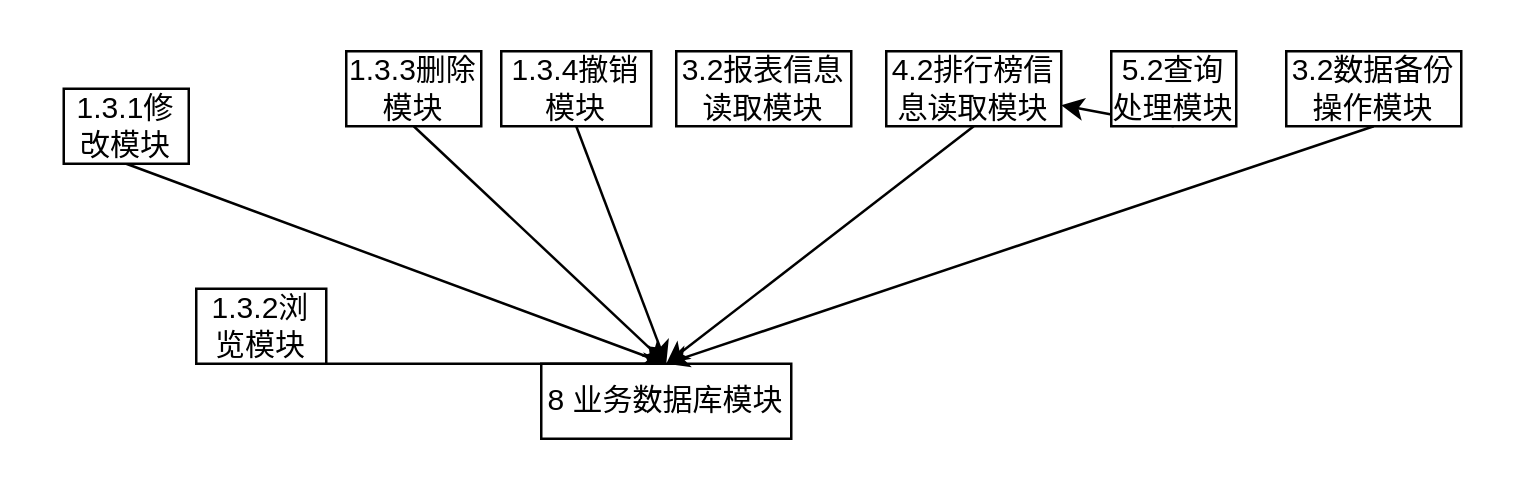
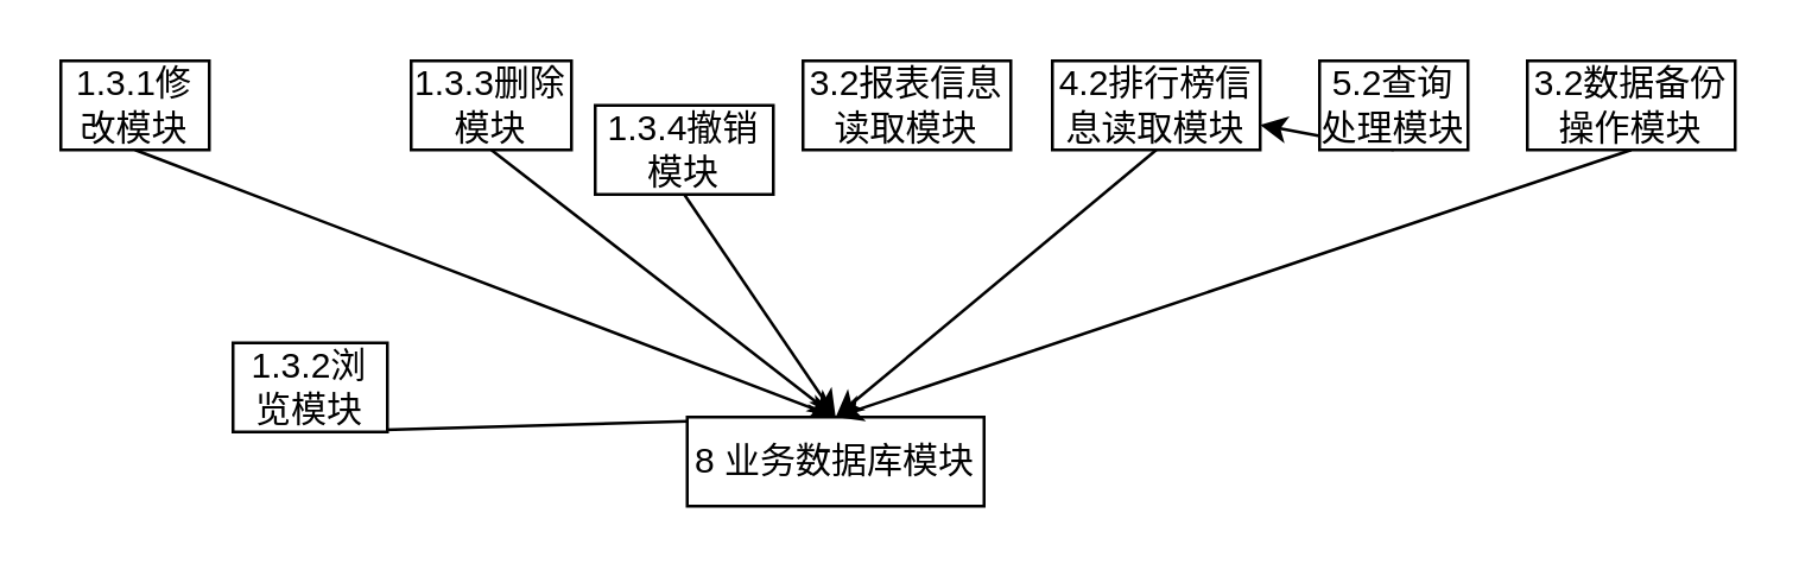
  <mxCell id="0" />
  <mxCell id="1" parent="0" />
  <mxCell id="2" style="rounded=0;orthogonalLoop=1;jettySize=auto;html=1;exitX=0.5;exitY=1;exitDx=0;exitDy=0;entryX=0.5;entryY=0;entryDx=0;entryDy=0;" edge="1" parent="1" source="3" target="10"><mxGeometry relative="1" as="geometry" /></mxCell>
  <mxCell id="3" value="1.3.3删除模块" style="rounded=0;whiteSpace=wrap;html=1;" vertex="1" parent="1"><mxGeometry x="138" y="20" width="54" height="30" as="geometry" /></mxCell>
  <mxCell id="4" style="rounded=0;orthogonalLoop=1;jettySize=auto;html=1;exitX=0.5;exitY=1;exitDx=0;exitDy=0;entryX=0.5;entryY=0;entryDx=0;entryDy=0;" edge="1" parent="1" source="5" target="10"><mxGeometry relative="1" as="geometry" /></mxCell>
  <mxCell id="5" value="1.3.2浏览模块" style="rounded=0;whiteSpace=wrap;html=1;" vertex="1" parent="1"><mxGeometry x="78" y="115" width="52" height="30" as="geometry" /></mxCell>
  <mxCell id="6" style="rounded=0;orthogonalLoop=1;jettySize=auto;html=1;exitX=0.5;exitY=1;exitDx=0;exitDy=0;entryX=0.5;entryY=0;entryDx=0;entryDy=0;" edge="1" parent="1" source="7" target="10"><mxGeometry relative="1" as="geometry" /></mxCell>
- <mxCell id="7" value="1.3.1修改模块" style="rounded=0;whiteSpace=wrap;html=1;" vertex="1" parent="1"><mxGeometry x="25" y="35" width="50" height="30" as="geometry" /></mxCell>
+ <mxCell id="7" value="1.3.1修改模块" style="rounded=0;whiteSpace=wrap;html=1;" vertex="1" parent="1"><mxGeometry x="20" y="20" width="50" height="30" as="geometry" /></mxCell>
  <mxCell id="8" style="rounded=0;orthogonalLoop=1;jettySize=auto;html=1;exitX=0.5;exitY=1;exitDx=0;exitDy=0;entryX=0.5;entryY=0;entryDx=0;entryDy=0;" edge="1" parent="1" source="9" target="10"><mxGeometry relative="1" as="geometry" /></mxCell>
- <mxCell id="9" value="1.3.4撤销模块" style="rounded=0;whiteSpace=wrap;html=1;" vertex="1" parent="1"><mxGeometry x="200" y="20" width="60" height="30" as="geometry" /></mxCell>
- <mxCell id="10" value="8 业务数据库模块" style="rounded=0;whiteSpace=wrap;html=1;" vertex="1" parent="1"><mxGeometry x="216" y="145" width="100" height="30" as="geometry" /></mxCell>
+ <mxCell id="9" value="1.3.4撤销模块" style="rounded=0;whiteSpace=wrap;html=1;" vertex="1" parent="1"><mxGeometry x="200" y="35" width="60" height="30" as="geometry" /></mxCell>
+ <mxCell id="10" value="8 业务数据库模块" style="rounded=0;whiteSpace=wrap;html=1;" vertex="1" parent="1"><mxGeometry x="231" y="140" width="100" height="30" as="geometry" /></mxCell>
  <mxCell id="11" value="3.2报表信息读取模块" style="rounded=0;whiteSpace=wrap;html=1;" vertex="1" parent="1"><mxGeometry x="270" y="20" width="70" height="30" as="geometry" /></mxCell>
  <mxCell id="12" style="rounded=0;orthogonalLoop=1;jettySize=auto;html=1;exitX=0.5;exitY=1;exitDx=0;exitDy=0;entryX=0.5;entryY=0;entryDx=0;entryDy=0;" edge="1" parent="1" source="13" target="10"><mxGeometry relative="1" as="geometry" /></mxCell>
  <mxCell id="13" value="4.2排行榜信息读取模块" style="rounded=0;whiteSpace=wrap;html=1;" vertex="1" parent="1"><mxGeometry x="354" y="20" width="70" height="30" as="geometry" /></mxCell>
  <mxCell id="14" style="rounded=0;orthogonalLoop=1;jettySize=auto;html=1;exitX=0.5;exitY=1;exitDx=0;exitDy=0;" edge="1" parent="1" source="15" target="13"><mxGeometry relative="1" as="geometry" /></mxCell>
  <mxCell id="15" value="5.2查询处理模块" style="rounded=0;whiteSpace=wrap;html=1;" vertex="1" parent="1"><mxGeometry x="444" y="20" width="50" height="30" as="geometry" /></mxCell>
  <mxCell id="16" style="rounded=0;orthogonalLoop=1;jettySize=auto;html=1;exitX=0.5;exitY=1;exitDx=0;exitDy=0;entryX=0.5;entryY=0;entryDx=0;entryDy=0;" edge="1" parent="1" source="17" target="10"><mxGeometry relative="1" as="geometry" /></mxCell>
  <mxCell id="17" value="3.2数据备份操作模块" style="rounded=0;whiteSpace=wrap;html=1;" vertex="1" parent="1"><mxGeometry x="514" y="20" width="70" height="30" as="geometry" /></mxCell>
